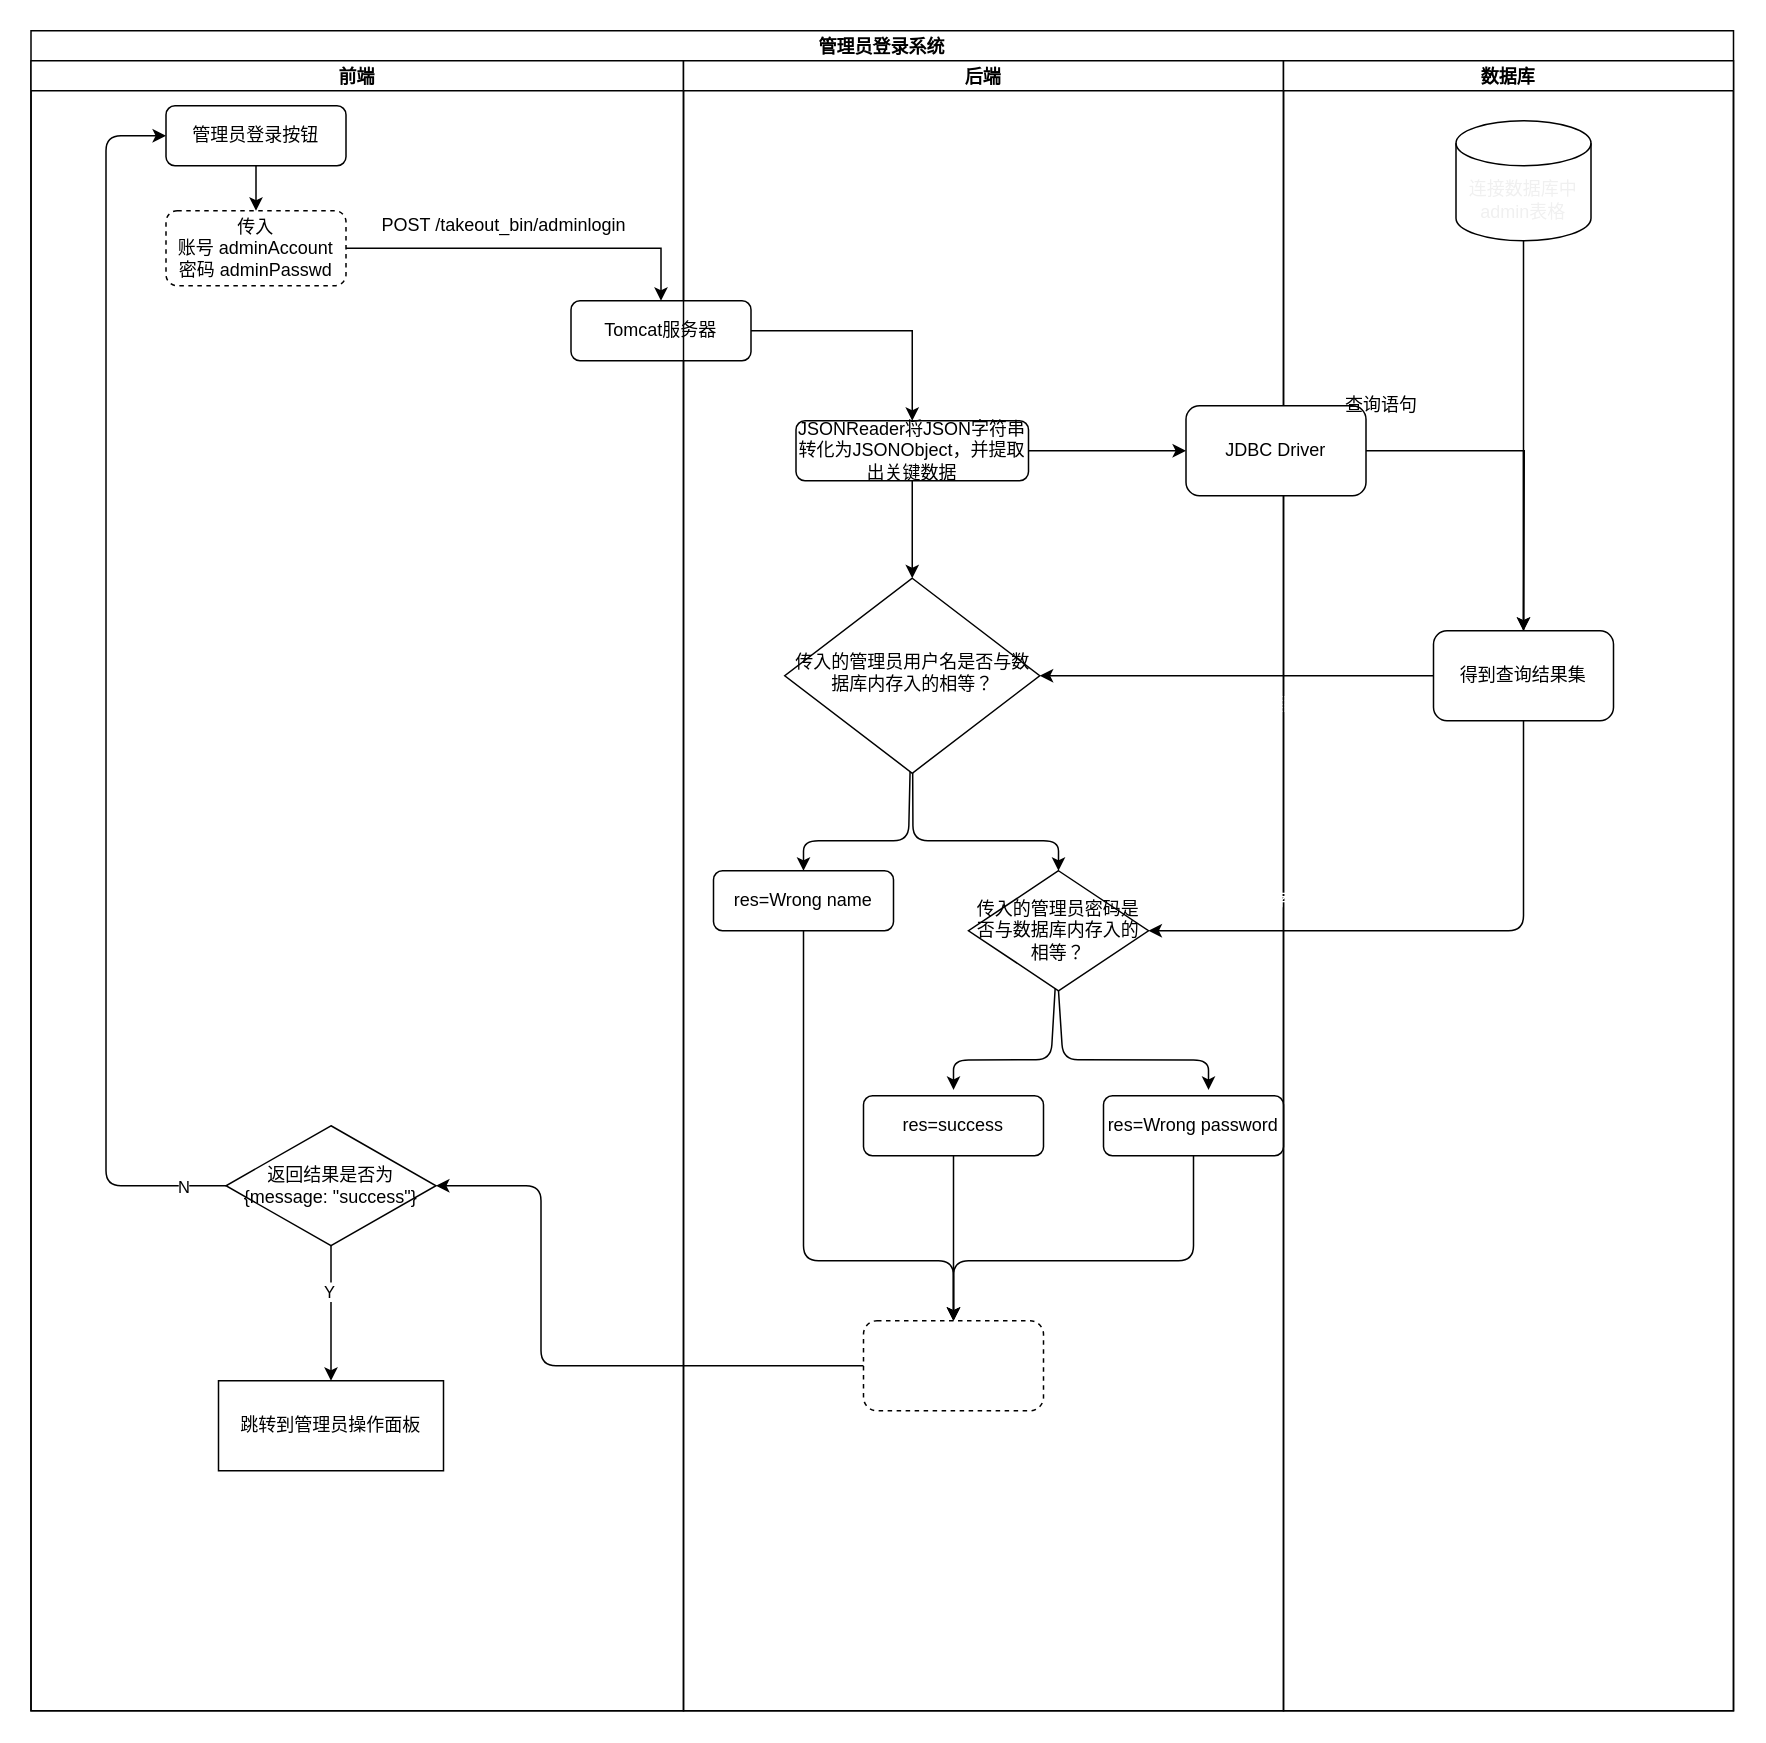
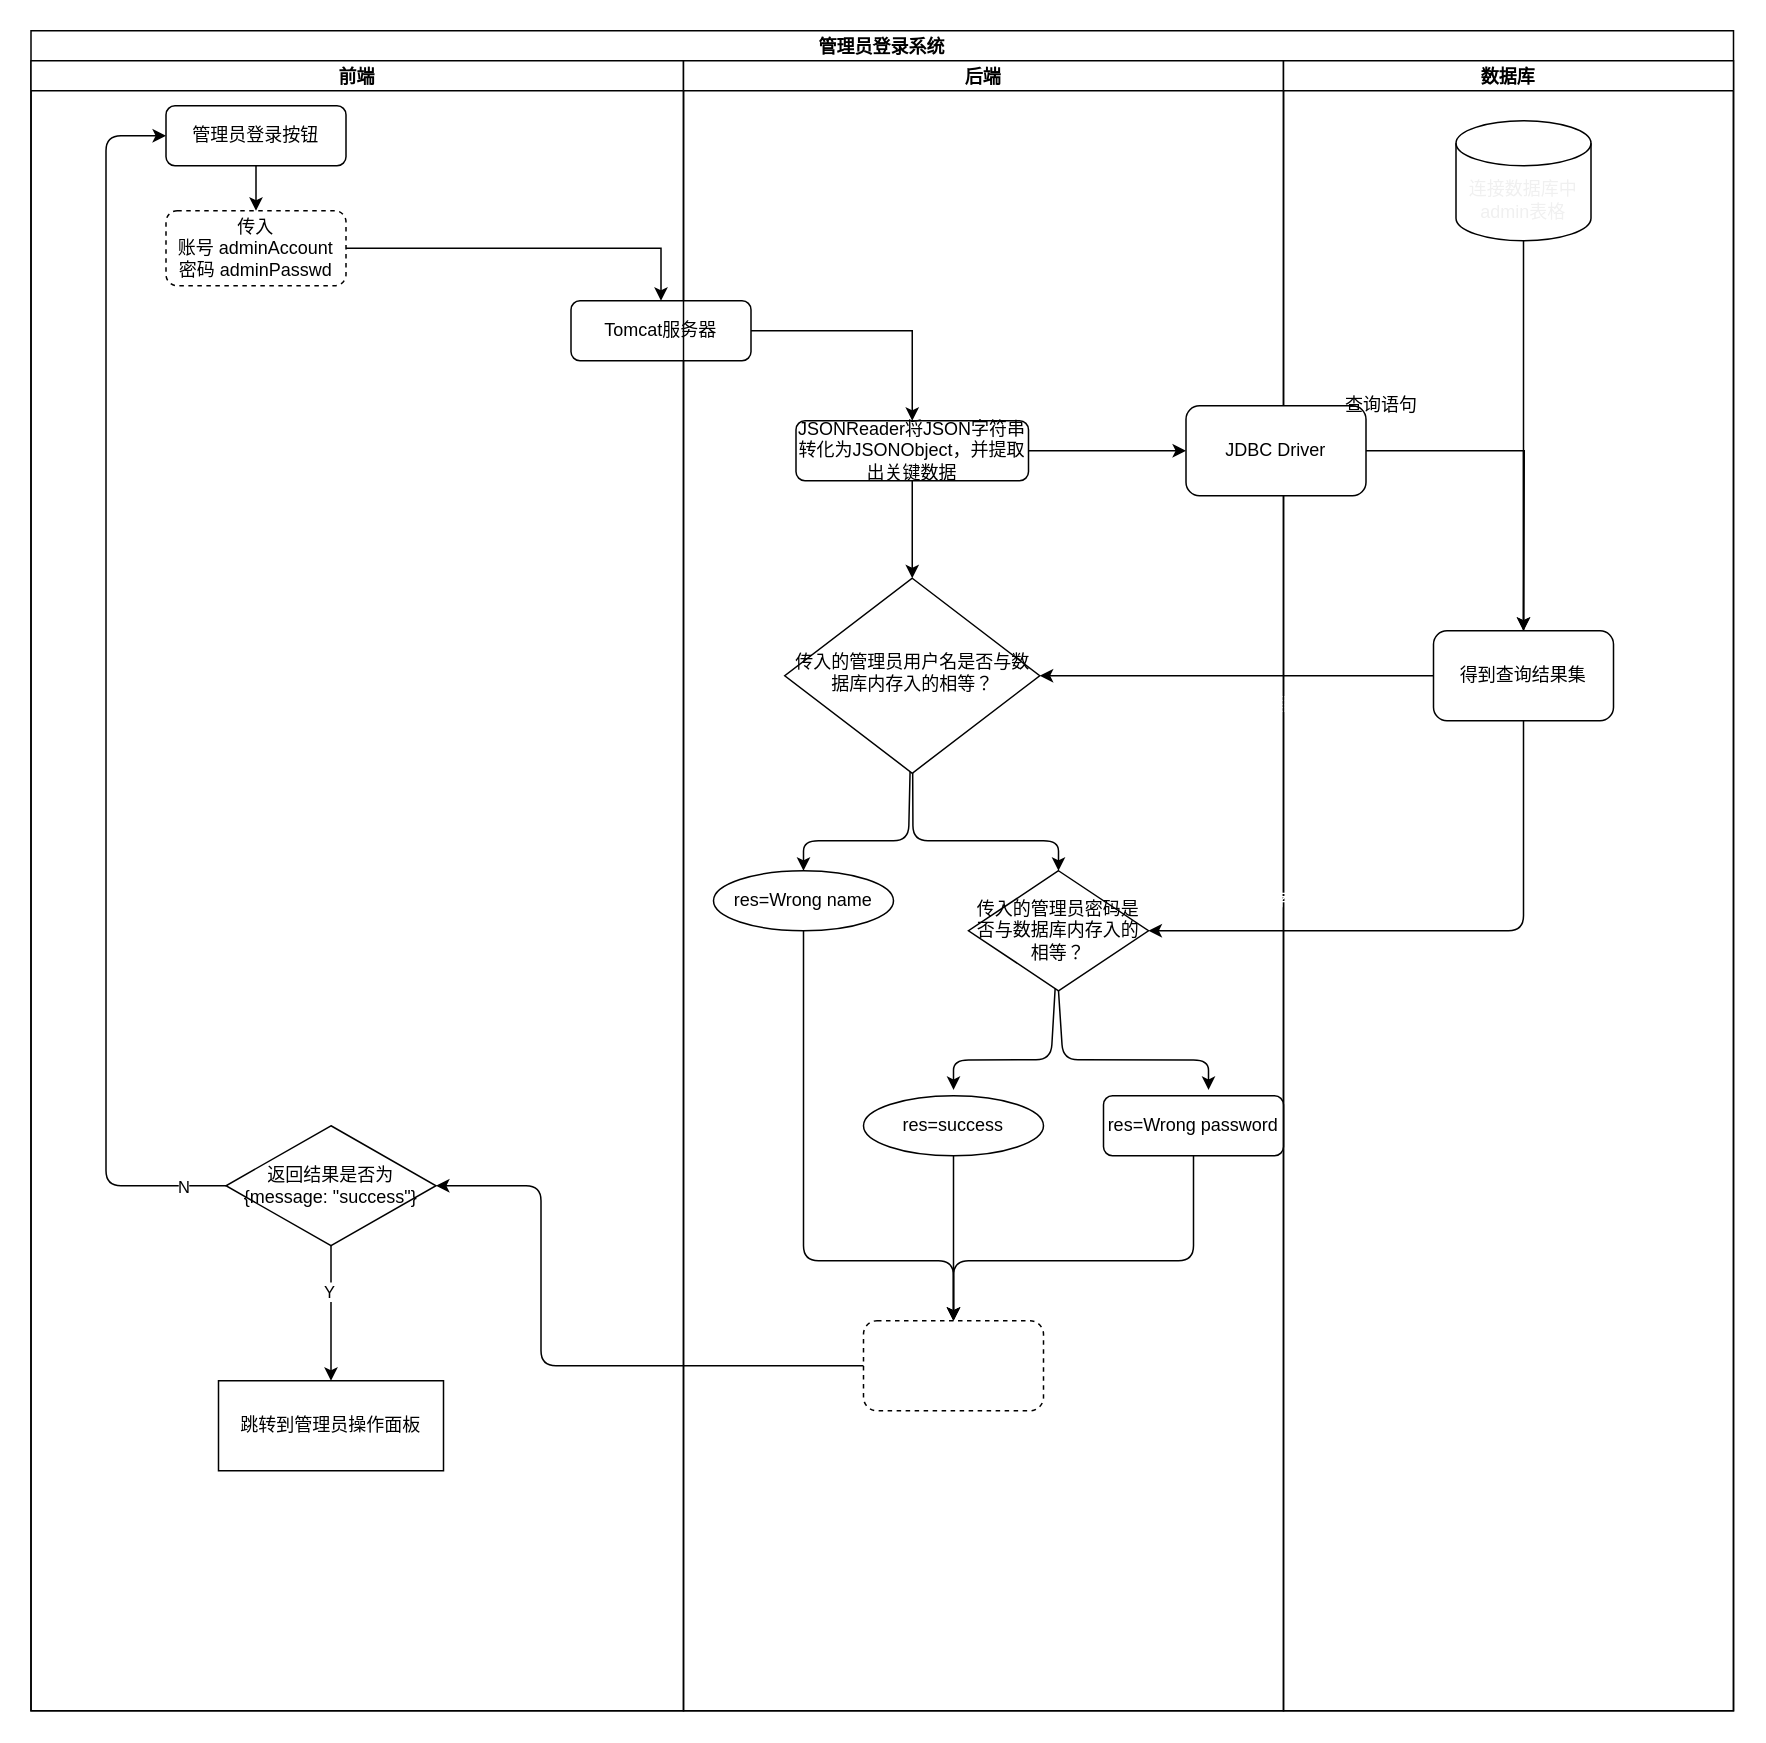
  <mxCell id="0" />
  <mxCell id="1" parent="0" />
  <mxCell id="2" value="管理员登录系统" style="swimlane;childLayout=stackLayout;resizeParent=1;resizeParentMax=0;startSize=20;" parent="1" vertex="1"><mxGeometry x="20" y="20" width="1135" height="1120" as="geometry" /></mxCell>
  <mxCell id="3" value="前端" style="swimlane;startSize=20;" parent="2" vertex="1"><mxGeometry y="20" width="435" height="1100" as="geometry" /></mxCell>
  <mxCell id="4" value="管理员登录按钮" style="rounded=1;whiteSpace=wrap;html=1;fontSize=12;glass=0;strokeWidth=1;shadow=0;" parent="3" vertex="1"><mxGeometry x="90" y="30" width="120" height="40" as="geometry" /></mxCell>
  <mxCell id="5" value="Tomcat服务器" style="rounded=1;whiteSpace=wrap;html=1;" parent="3" vertex="1"><mxGeometry x="360" y="160" width="120" height="40" as="geometry" /></mxCell>
- <mxCell id="6" value="POST /takeout_bin/adminlogin" style="text;html=1;align=center;verticalAlign=middle;resizable=0;points=[];autosize=1;strokeColor=none;fillColor=none;" parent="3" vertex="1"><mxGeometry x="225" y="100" width="180" height="20" as="geometry" /></mxCell>
  <mxCell id="7" style="edgeStyle=orthogonalEdgeStyle;rounded=0;orthogonalLoop=1;jettySize=auto;html=1;" parent="3" source="8" target="5" edge="1"><mxGeometry relative="1" as="geometry" /></mxCell>
  <mxCell id="8" value="传入&lt;br&gt;账号 adminAccount &lt;br&gt;密码 adminPasswd" style="rounded=1;whiteSpace=wrap;html=1;dashed=1;" parent="3" vertex="1"><mxGeometry x="90" y="100" width="120" height="50" as="geometry" /></mxCell>
  <mxCell id="9" style="edgeStyle=orthogonalEdgeStyle;rounded=0;orthogonalLoop=1;jettySize=auto;html=1;exitX=0.5;exitY=1;exitDx=0;exitDy=0;" parent="3" source="4" target="8" edge="1"><mxGeometry relative="1" as="geometry"><mxPoint x="150" y="100" as="targetPoint" /></mxGeometry></mxCell>
  <mxCell id="10" style="edgeStyle=none;html=1;entryX=0;entryY=0.5;entryDx=0;entryDy=0;" edge="1" parent="3" target="4"><mxGeometry relative="1" as="geometry"><mxPoint x="130" y="750" as="sourcePoint" /><Array as="points"><mxPoint x="50" y="750" /><mxPoint x="50" y="50" /><mxPoint x="80" y="50" /></Array></mxGeometry></mxCell>
  <mxCell id="11" value="N&lt;br&gt;" style="edgeLabel;html=1;align=center;verticalAlign=middle;resizable=0;points=[];" vertex="1" connectable="0" parent="10"><mxGeometry x="-0.93" relative="1" as="geometry"><mxPoint as="offset" /></mxGeometry></mxCell>
  <mxCell id="12" value="" style="edgeStyle=none;html=1;" edge="1" parent="3" source="14" target="15"><mxGeometry relative="1" as="geometry" /></mxCell>
  <mxCell id="13" value="Y" style="edgeLabel;html=1;align=center;verticalAlign=middle;resizable=0;points=[];" vertex="1" connectable="0" parent="12"><mxGeometry x="-0.34" y="-2" relative="1" as="geometry"><mxPoint as="offset" /></mxGeometry></mxCell>
  <mxCell id="14" value="返回结果是否为&lt;br&gt;{message: &quot;success&quot;}" style="rhombus;whiteSpace=wrap;html=1;" parent="3" vertex="1"><mxGeometry x="130" y="710" width="140" height="80" as="geometry" /></mxCell>
  <mxCell id="15" value="跳转到管理员操作面板" style="whiteSpace=wrap;html=1;" vertex="1" parent="3"><mxGeometry x="125" y="880" width="150" height="60" as="geometry" /></mxCell>
  <mxCell id="16" value="后端" style="swimlane;startSize=20;" parent="2" vertex="1"><mxGeometry x="435" y="20" width="400" height="1100" as="geometry" /></mxCell>
  <mxCell id="17" style="edgeStyle=none;html=1;entryX=0.5;entryY=0;entryDx=0;entryDy=0;fontColor=#FFFFFF;" parent="16" source="18" target="21" edge="1"><mxGeometry relative="1" as="geometry" /></mxCell>
  <mxCell id="18" value="JSONReader将JSON字符串转化为JSONObject，并提取出关键数据" style="rounded=1;whiteSpace=wrap;html=1;" parent="16" vertex="1"><mxGeometry x="75" y="240" width="155" height="40" as="geometry" /></mxCell>
  <mxCell id="19" style="edgeStyle=none;html=1;entryX=0.5;entryY=0;entryDx=0;entryDy=0;fontColor=#FFFFFF;" parent="16" source="21" target="23" edge="1"><mxGeometry relative="1" as="geometry"><Array as="points"><mxPoint x="150" y="520" /><mxPoint x="80" y="520" /></Array></mxGeometry></mxCell>
  <mxCell id="20" style="edgeStyle=none;html=1;entryX=0.5;entryY=0;entryDx=0;entryDy=0;fontColor=#FFFFFF;" parent="16" source="21" target="24" edge="1"><mxGeometry relative="1" as="geometry"><Array as="points"><mxPoint x="153" y="520" /><mxPoint x="250" y="520" /></Array></mxGeometry></mxCell>
  <mxCell id="21" value="传入的管理员用户名是否与数据库内存入的相等？" style="rhombus;whiteSpace=wrap;html=1;shadow=0;fontFamily=Helvetica;fontSize=12;align=center;strokeWidth=1;spacing=6;spacingTop=-4;" parent="16" vertex="1"><mxGeometry x="67.5" y="345" width="170" height="130" as="geometry" /></mxCell>
  <mxCell id="22" style="edgeStyle=none;html=1;fontColor=#FFFFFF;" parent="16" source="23" target="35" edge="1"><mxGeometry relative="1" as="geometry"><Array as="points"><mxPoint x="80" y="800" /><mxPoint x="180" y="800" /></Array></mxGeometry></mxCell>
- <mxCell id="23" value="res=Wrong name" style="rounded=1;whiteSpace=wrap;html=1;fontSize=12;glass=0;strokeWidth=1;shadow=0;" parent="16" vertex="1"><mxGeometry x="20" y="540" width="120" height="40" as="geometry" /></mxCell>
+ <mxCell id="23" value="res=Wrong name" style="ellipse;whiteSpace=wrap;html=1;fontSize=12;glass=0;strokeWidth=1;shadow=0;" parent="16" vertex="1"><mxGeometry x="20" y="540" width="120" height="40" as="geometry" /></mxCell>
  <mxCell id="24" value="传入的管理员密码是否与数据库内存入的相等？" style="rhombus;whiteSpace=wrap;html=1;" parent="16" vertex="1"><mxGeometry x="190" y="540" width="120" height="80" as="geometry" /></mxCell>
  <mxCell id="25" style="edgeStyle=none;html=1;entryX=0.5;entryY=0;entryDx=0;entryDy=0;fontColor=#FFFFFF;" parent="16" source="26" target="35" edge="1"><mxGeometry relative="1" as="geometry" /></mxCell>
- <mxCell id="26" value="res=success" style="rounded=1;whiteSpace=wrap;html=1;" parent="16" vertex="1"><mxGeometry x="120" y="690" width="120" height="40" as="geometry" /></mxCell>
+ <mxCell id="26" value="res=success" style="ellipse;whiteSpace=wrap;html=1;" parent="16" vertex="1"><mxGeometry x="120" y="690" width="120" height="40" as="geometry" /></mxCell>
  <mxCell id="27" value="res=Wrong password" style="rounded=1;whiteSpace=wrap;html=1;" parent="16" vertex="1"><mxGeometry x="280" y="690" width="120" height="40" as="geometry" /></mxCell>
  <mxCell id="28" value="&lt;font color=&quot;#ffffff&quot;&gt;数据库内存入的管理员用户名&lt;br&gt;&lt;/font&gt;" style="text;html=1;align=center;verticalAlign=middle;resizable=0;points=[];autosize=1;strokeColor=none;fillColor=none;fontColor=#000000;" parent="16" vertex="1"><mxGeometry x="290" y="420" width="170" height="20" as="geometry" /></mxCell>
  <mxCell id="29" value="N" style="text;html=1;align=center;verticalAlign=middle;resizable=0;points=[];autosize=1;strokeColor=none;fillColor=none;fontColor=#FFFFFF;" parent="16" vertex="1"><mxGeometry x="92.5" y="490" width="20" height="20" as="geometry" /></mxCell>
  <mxCell id="30" value="Y" style="text;html=1;align=center;verticalAlign=middle;resizable=0;points=[];autosize=1;strokeColor=none;fillColor=none;fontColor=#FFFFFF;" parent="16" vertex="1"><mxGeometry x="190" y="490" width="20" height="20" as="geometry" /></mxCell>
  <mxCell id="31" style="edgeStyle=none;html=1;entryX=0.5;entryY=0;entryDx=0;entryDy=0;fontColor=#FFFFFF;" parent="16" source="24" edge="1"><mxGeometry relative="1" as="geometry"><mxPoint x="251.048" y="620.0" as="sourcePoint" /><mxPoint x="180" y="686.11" as="targetPoint" /><Array as="points"><mxPoint x="245" y="666" /><mxPoint x="180" y="666.11" /></Array></mxGeometry></mxCell>
  <mxCell id="32" style="edgeStyle=none;html=1;entryX=0.5;entryY=0;entryDx=0;entryDy=0;fontColor=#FFFFFF;exitX=0.5;exitY=1;exitDx=0;exitDy=0;" parent="16" source="24" edge="1"><mxGeometry relative="1" as="geometry"><mxPoint x="252.794" y="620.885" as="sourcePoint" /><mxPoint x="350" y="686.11" as="targetPoint" /><Array as="points"><mxPoint x="253" y="666" /><mxPoint x="350" y="666.11" /></Array></mxGeometry></mxCell>
  <mxCell id="33" value="N" style="text;html=1;align=center;verticalAlign=middle;resizable=0;points=[];autosize=1;strokeColor=none;fillColor=none;fontColor=#FFFFFF;" parent="16" vertex="1"><mxGeometry x="192.5" y="636.11" width="20" height="20" as="geometry" /></mxCell>
  <mxCell id="34" value="Y" style="text;html=1;align=center;verticalAlign=middle;resizable=0;points=[];autosize=1;strokeColor=none;fillColor=none;fontColor=#FFFFFF;" parent="16" vertex="1"><mxGeometry x="290" y="636.11" width="20" height="20" as="geometry" /></mxCell>
  <mxCell id="35" value="将res封装到JSONObject再转换为JSON字符串" style="rounded=1;whiteSpace=wrap;html=1;labelBackgroundColor=none;fontColor=#FFFFFF;dashed=1;" parent="16" vertex="1"><mxGeometry x="120" y="840" width="120" height="60" as="geometry" /></mxCell>
  <mxCell id="36" style="edgeStyle=none;html=1;fontColor=#FFFFFF;entryX=0.5;entryY=0;entryDx=0;entryDy=0;" parent="16" source="27" target="35" edge="1"><mxGeometry relative="1" as="geometry"><mxPoint x="340" y="820" as="targetPoint" /><Array as="points"><mxPoint x="340" y="800" /><mxPoint x="180" y="800" /></Array></mxGeometry></mxCell>
  <mxCell id="37" value="数据库" style="swimlane;startSize=20;" parent="2" vertex="1"><mxGeometry x="835" y="20" width="300" height="1100" as="geometry" /></mxCell>
  <mxCell id="38" style="edgeStyle=orthogonalEdgeStyle;rounded=0;orthogonalLoop=1;jettySize=auto;html=1;exitX=0.5;exitY=1;exitDx=0;exitDy=0;exitPerimeter=0;" parent="37" source="44" edge="1"><mxGeometry relative="1" as="geometry"><mxPoint x="160" y="80" as="sourcePoint" /><mxPoint x="160" y="380" as="targetPoint" /></mxGeometry></mxCell>
  <mxCell id="39" style="edgeStyle=none;html=1;fontColor=#FFFFFF;" parent="37" target="42" edge="1"><mxGeometry relative="1" as="geometry"><mxPoint x="160" y="260" as="sourcePoint" /></mxGeometry></mxCell>
  <mxCell id="40" style="edgeStyle=orthogonalEdgeStyle;rounded=0;orthogonalLoop=1;jettySize=auto;html=1;" parent="37" source="41" edge="1"><mxGeometry relative="1" as="geometry"><mxPoint x="160" y="390" as="targetPoint" /></mxGeometry></mxCell>
  <mxCell id="41" value="JDBC Driver" style="rounded=1;whiteSpace=wrap;html=1;" parent="37" vertex="1"><mxGeometry x="-65" y="230" width="120" height="60" as="geometry" /></mxCell>
  <mxCell id="42" value="得到查询结果集" style="rounded=1;whiteSpace=wrap;html=1;" parent="37" vertex="1"><mxGeometry x="100" y="380" width="120" height="60" as="geometry" /></mxCell>
  <mxCell id="43" value="&lt;font color=&quot;#ffffff&quot;&gt;数据库内存入的管理员密码&lt;br&gt;&lt;/font&gt;" style="text;html=1;align=center;verticalAlign=middle;resizable=0;points=[];autosize=1;strokeColor=none;fillColor=none;fontColor=#000000;" parent="37" vertex="1"><mxGeometry x="-65" y="550" width="160" height="20" as="geometry" /></mxCell>
  <mxCell id="44" value="&lt;span style=&quot;color: rgb(240 , 240 , 240)&quot;&gt;连接数据库中admin表格&lt;/span&gt;" style="shape=cylinder3;whiteSpace=wrap;html=1;boundedLbl=1;backgroundOutline=1;size=15;labelBackgroundColor=none;fontColor=#FFFFFF;" parent="37" vertex="1"><mxGeometry x="115" y="40" width="90" height="80" as="geometry" /></mxCell>
  <mxCell id="45" style="edgeStyle=orthogonalEdgeStyle;rounded=0;orthogonalLoop=1;jettySize=auto;html=1;entryX=0.5;entryY=0;entryDx=0;entryDy=0;" parent="2" source="5" target="18" edge="1"><mxGeometry relative="1" as="geometry" /></mxCell>
  <mxCell id="46" style="edgeStyle=orthogonalEdgeStyle;rounded=0;orthogonalLoop=1;jettySize=auto;html=1;" parent="2" source="18" target="41" edge="1"><mxGeometry relative="1" as="geometry"><mxPoint x="770" y="280" as="targetPoint" /></mxGeometry></mxCell>
  <mxCell id="47" style="edgeStyle=none;html=1;fontColor=#FFFFFF;" parent="2" source="42" target="21" edge="1"><mxGeometry relative="1" as="geometry" /></mxCell>
  <mxCell id="48" style="edgeStyle=none;html=1;fontColor=#FFFFFF;entryX=1;entryY=0.5;entryDx=0;entryDy=0;" parent="2" source="42" target="24" edge="1"><mxGeometry relative="1" as="geometry"><mxPoint x="990" y="570" as="targetPoint" /><Array as="points"><mxPoint x="995" y="600" /></Array></mxGeometry></mxCell>
  <mxCell id="49" style="edgeStyle=none;html=1;fontColor=#FFFFFF;entryX=1;entryY=0.5;entryDx=0;entryDy=0;" parent="2" source="35" target="14" edge="1"><mxGeometry relative="1" as="geometry"><mxPoint x="180" y="890" as="targetPoint" /><Array as="points"><mxPoint x="340" y="890" /><mxPoint x="340" y="770" /></Array></mxGeometry></mxCell>
  <mxCell id="50" value="查询语句" style="text;html=1;align=center;verticalAlign=middle;resizable=0;points=[];autosize=1;strokeColor=none;fillColor=none;" parent="1" vertex="1"><mxGeometry x="890" y="260" width="60" height="20" as="geometry" /></mxCell>
